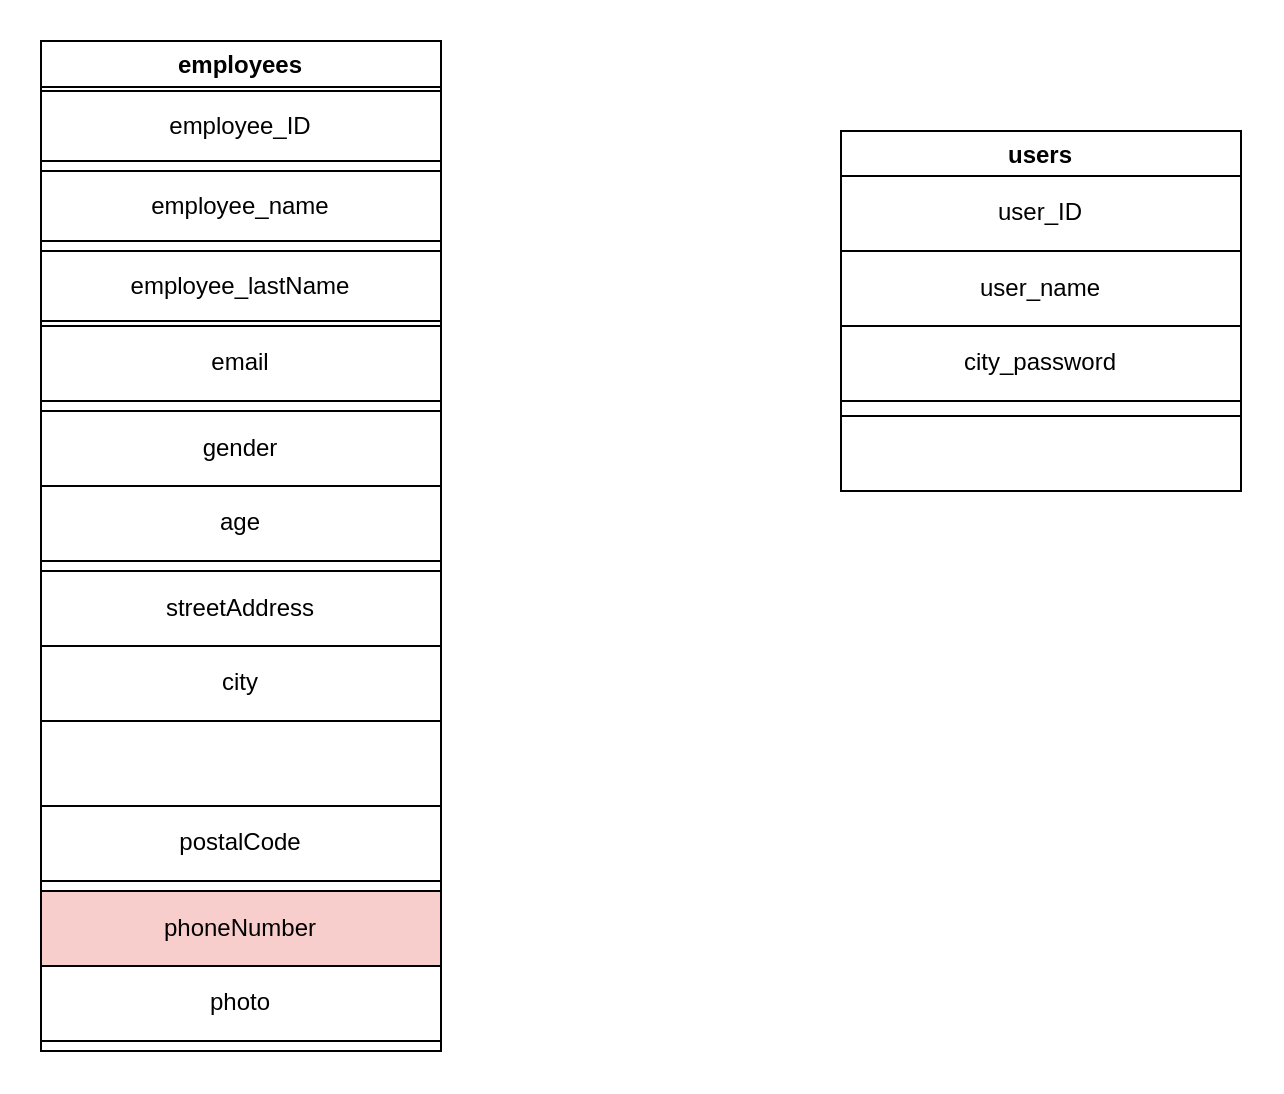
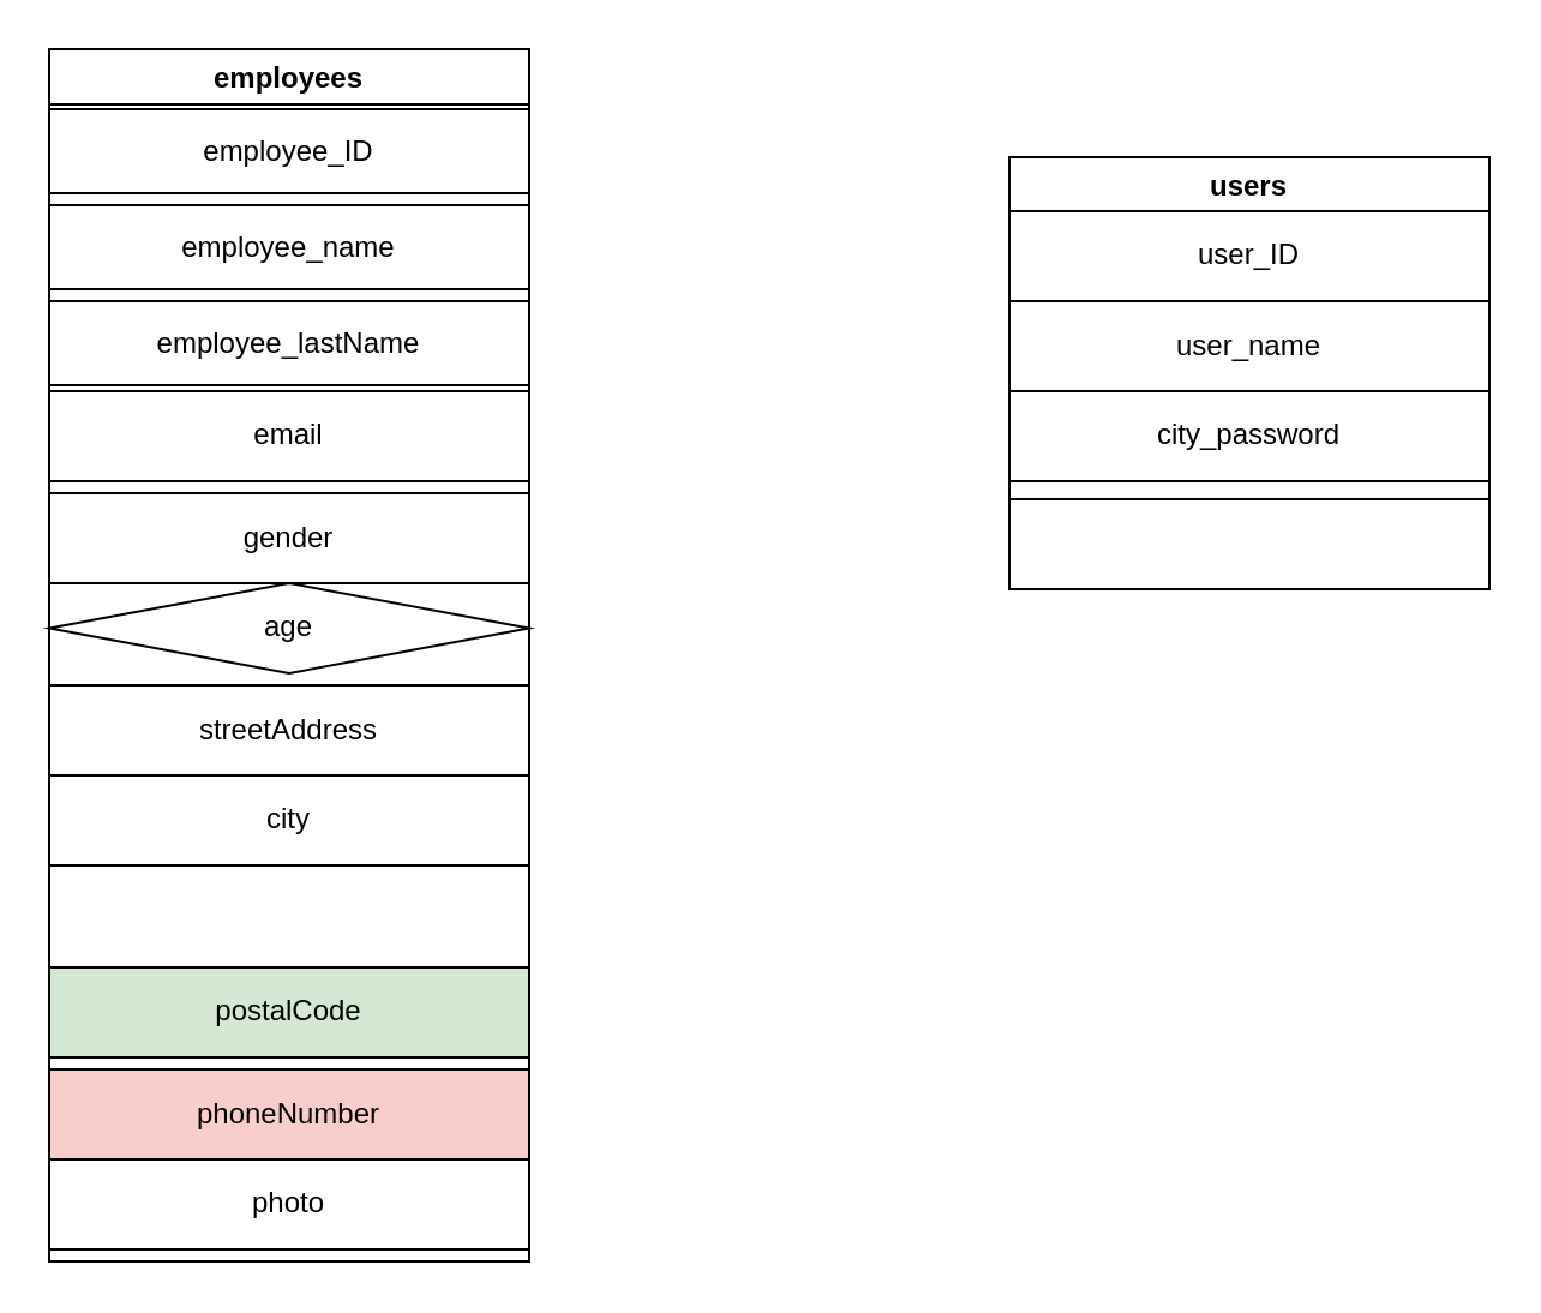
  <mxCell id="0" />
  <mxCell id="1" parent="0" />
  <mxCell id="2" value="employees" style="swimlane;" parent="1" vertex="1"><mxGeometry x="20" y="20" width="200" height="505" as="geometry"><mxRectangle x="40" y="40" width="60" height="23" as="alternateBounds" /></mxGeometry></mxCell>
  <mxCell id="3" value="employee_ID" style="rounded=0;whiteSpace=wrap;html=1;" parent="2" vertex="1"><mxGeometry y="25" width="200" height="35" as="geometry" /></mxCell>
  <mxCell id="4" value="employee_name" style="rounded=0;whiteSpace=wrap;html=1;" parent="2" vertex="1"><mxGeometry y="65" width="200" height="35" as="geometry" /></mxCell>
  <mxCell id="5" value="employee_lastName" style="rounded=0;whiteSpace=wrap;html=1;" parent="2" vertex="1"><mxGeometry y="105" width="200" height="35" as="geometry" /></mxCell>
  <mxCell id="6" value="email" style="rounded=0;whiteSpace=wrap;html=1;" parent="2" vertex="1"><mxGeometry y="142.5" width="200" height="37.5" as="geometry" /></mxCell>
  <mxCell id="7" value="gender" style="rounded=0;whiteSpace=wrap;html=1;" parent="2" vertex="1"><mxGeometry y="185" width="200" height="37.5" as="geometry" /></mxCell>
- <mxCell id="8" value="age" style="rounded=0;whiteSpace=wrap;html=1;" parent="2" vertex="1"><mxGeometry y="222.5" width="200" height="37.5" as="geometry" /></mxCell>
+ <mxCell id="8" value="age" style="rhombus;whiteSpace=wrap;html=1;" parent="2" vertex="1"><mxGeometry y="222.5" width="200" height="37.5" as="geometry" /></mxCell>
  <mxCell id="9" value="streetAddress" style="rounded=0;whiteSpace=wrap;html=1;" parent="2" vertex="1"><mxGeometry y="265" width="200" height="37.5" as="geometry" /></mxCell>
  <mxCell id="10" value="city" style="rounded=0;whiteSpace=wrap;html=1;" parent="2" vertex="1"><mxGeometry y="302.5" width="200" height="37.5" as="geometry" /></mxCell>
- <mxCell id="11" value="postalCode" style="rounded=0;whiteSpace=wrap;html=1;" parent="2" vertex="1"><mxGeometry y="382.5" width="200" height="37.5" as="geometry" /></mxCell>
+ <mxCell id="11" value="postalCode" style="rounded=0;whiteSpace=wrap;html=1;fillColor=#d5e8d4;" parent="2" vertex="1"><mxGeometry y="382.5" width="200" height="37.5" as="geometry" /></mxCell>
  <mxCell id="12" value="phoneNumber" style="rounded=0;whiteSpace=wrap;html=1;fillColor=#f8cecc;" parent="2" vertex="1"><mxGeometry y="425" width="200" height="37.5" as="geometry" /></mxCell>
  <mxCell id="13" value="photo" style="rounded=0;whiteSpace=wrap;html=1;" parent="2" vertex="1"><mxGeometry y="462.5" width="200" height="37.5" as="geometry" /></mxCell>
  <mxCell id="14" style="edgeStyle=orthogonalEdgeStyle;rounded=0;orthogonalLoop=1;jettySize=auto;html=1;exitX=0.5;exitY=0;exitDx=0;exitDy=0;" parent="1" source="15" edge="1"><mxGeometry relative="1" as="geometry"><mxPoint x="520" y="65" as="targetPoint" /></mxGeometry></mxCell>
  <mxCell id="15" value="users" style="swimlane;" parent="1" vertex="1"><mxGeometry x="420" y="65" width="200" height="180" as="geometry" /></mxCell>
  <mxCell id="16" value="user_ID" style="rounded=0;whiteSpace=wrap;html=1;" parent="15" vertex="1"><mxGeometry y="22.5" width="200" height="37.5" as="geometry" /></mxCell>
  <mxCell id="17" value="user_name" style="rounded=0;whiteSpace=wrap;html=1;" parent="15" vertex="1"><mxGeometry y="60" width="200" height="37.5" as="geometry" /></mxCell>
  <mxCell id="18" value="city_password" style="rounded=0;whiteSpace=wrap;html=1;" parent="15" vertex="1"><mxGeometry y="97.5" width="200" height="37.5" as="geometry" /></mxCell>
  <mxCell id="19" value="" style="rounded=0;whiteSpace=wrap;html=1;" parent="15" vertex="1"><mxGeometry y="142.5" width="200" height="37.5" as="geometry" /></mxCell>
